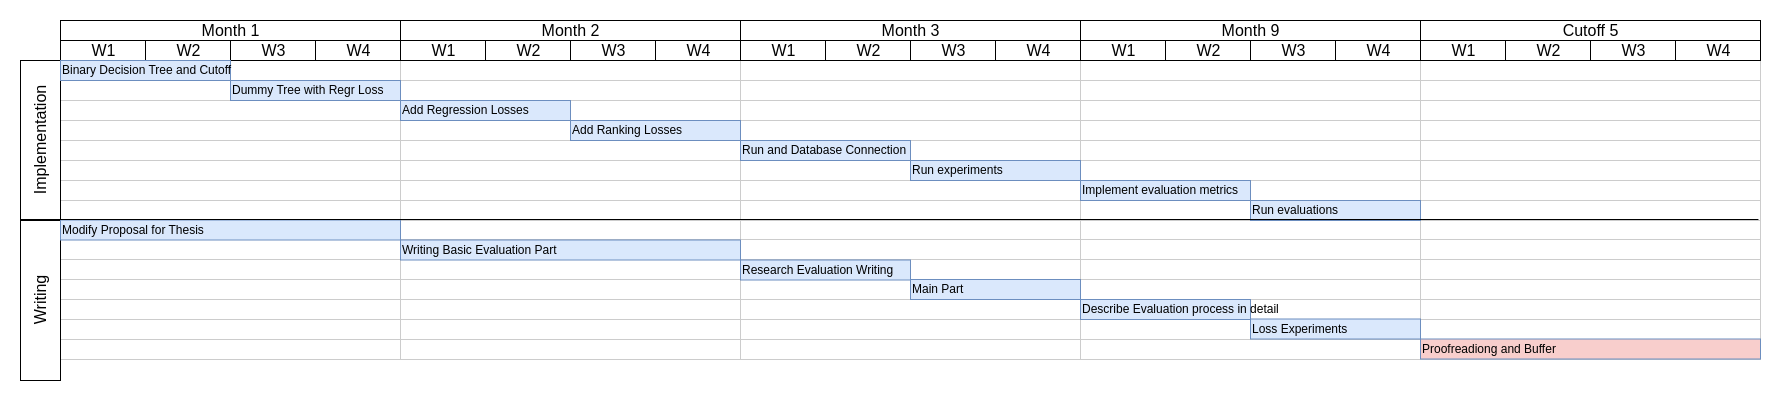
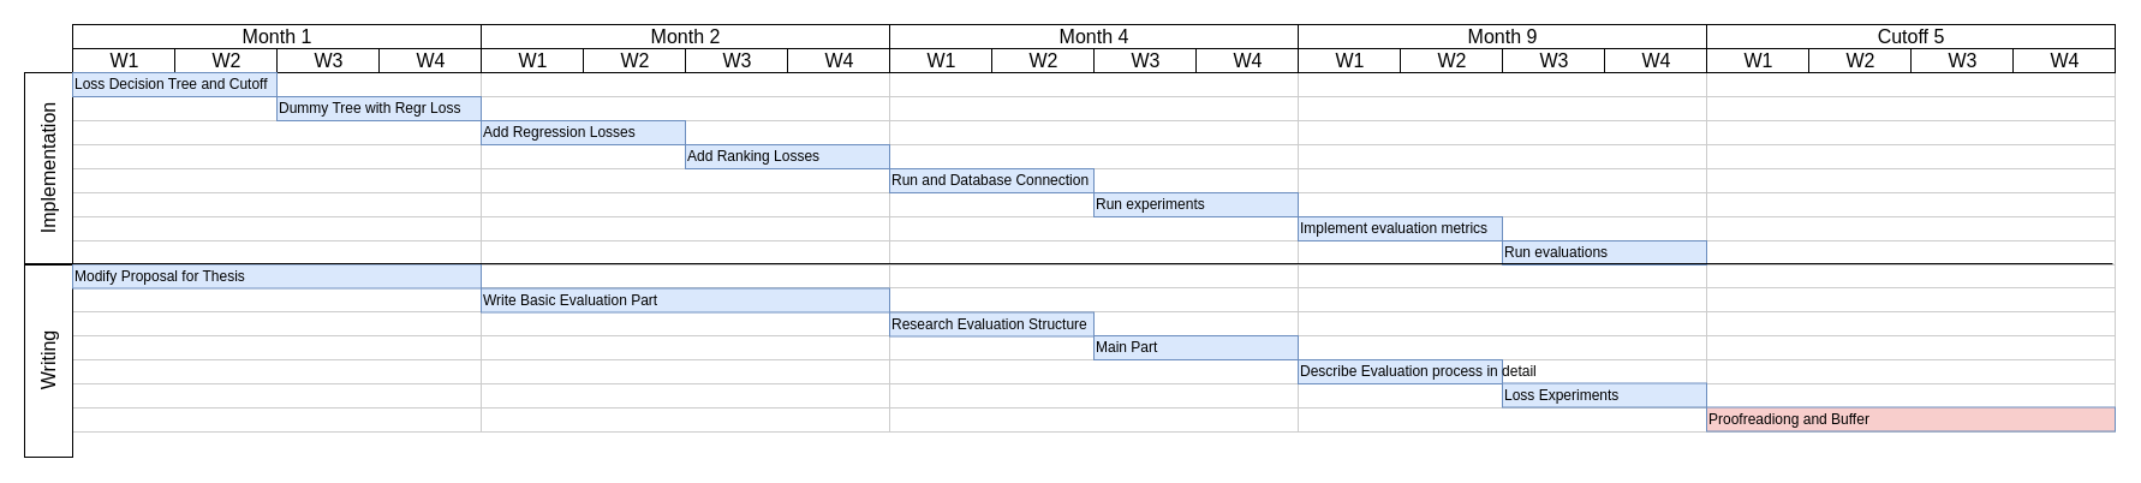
  <mxCell id="0" style=";html=1;" />
  <mxCell id="1" style=";html=1;" parent="0" />
  <mxCell id="2" value="Month 1" style="strokeWidth=1;fontStyle=0;html=1;fontSize=16;" vertex="1" parent="1"><mxGeometry x="60" y="20" width="340.0" height="20" as="geometry" /></mxCell>
  <mxCell id="3" value="" style="align=left;strokeColor=#CCCCCC;html=1;" vertex="1" parent="1"><mxGeometry x="60" y="60" width="340.0" height="20" as="geometry" /></mxCell>
  <mxCell id="4" value="" style="align=left;strokeColor=#CCCCCC;html=1;" vertex="1" parent="1"><mxGeometry x="60" y="80" width="340.0" height="20" as="geometry" /></mxCell>
  <mxCell id="5" value="" style="align=left;strokeColor=#CCCCCC;html=1;" vertex="1" parent="1"><mxGeometry x="60" y="100" width="340.0" height="20" as="geometry" /></mxCell>
  <mxCell id="6" value="" style="align=left;strokeColor=#CCCCCC;html=1;" vertex="1" parent="1"><mxGeometry x="60" y="120" width="340.0" height="20" as="geometry" /></mxCell>
  <mxCell id="7" value="" style="align=left;strokeColor=#CCCCCC;html=1;" vertex="1" parent="1"><mxGeometry x="60" y="140" width="340.0" height="20" as="geometry" /></mxCell>
  <mxCell id="8" value="" style="align=left;strokeColor=#CCCCCC;html=1;" vertex="1" parent="1"><mxGeometry x="60" y="160" width="340.0" height="20" as="geometry" /></mxCell>
  <mxCell id="9" value="" style="align=left;strokeColor=#CCCCCC;html=1;" vertex="1" parent="1"><mxGeometry x="60" y="180" width="340.0" height="20" as="geometry" /></mxCell>
  <mxCell id="10" value="" style="align=left;strokeColor=#CCCCCC;html=1;" vertex="1" parent="1"><mxGeometry x="60" y="200" width="340.0" height="20" as="geometry" /></mxCell>
  <mxCell id="11" value="" style="align=left;strokeColor=#CCCCCC;html=1;" vertex="1" parent="1"><mxGeometry x="60" y="220" width="340.0" height="19" as="geometry" /></mxCell>
  <mxCell id="12" value="" style="align=left;strokeColor=#CCCCCC;html=1;" vertex="1" parent="1"><mxGeometry x="60" y="239" width="340.0" height="20" as="geometry" /></mxCell>
  <mxCell id="13" value="" style="align=left;strokeColor=#CCCCCC;html=1;" vertex="1" parent="1"><mxGeometry x="60" y="259" width="340.0" height="20" as="geometry" /></mxCell>
  <mxCell id="14" value="" style="align=left;strokeColor=#CCCCCC;html=1;" vertex="1" parent="1"><mxGeometry x="60" y="279" width="340.0" height="20" as="geometry" /></mxCell>
  <mxCell id="15" value="" style="align=left;strokeColor=#CCCCCC;html=1;" vertex="1" parent="1"><mxGeometry x="60" y="299" width="340.0" height="20" as="geometry" /></mxCell>
  <mxCell id="16" value="" style="align=left;strokeColor=#CCCCCC;html=1;" vertex="1" parent="1"><mxGeometry x="60" y="319" width="340.0" height="20" as="geometry" /></mxCell>
  <mxCell id="17" value="" style="align=left;strokeColor=#CCCCCC;html=1;" vertex="1" parent="1"><mxGeometry x="60" y="339" width="340.0" height="20" as="geometry" /></mxCell>
  <mxCell id="18" value="W1" style="strokeWidth=1;fontStyle=0;html=1;fontSize=16;" vertex="1" parent="1"><mxGeometry x="60" y="40" width="85.0" height="20" as="geometry" /></mxCell>
  <mxCell id="19" value="W2" style="strokeWidth=1;fontStyle=0;html=1;fontSize=16;" vertex="1" parent="1"><mxGeometry x="145" y="40" width="85.0" height="20" as="geometry" /></mxCell>
  <mxCell id="20" value="W3" style="strokeWidth=1;fontStyle=0;html=1;fontSize=16;" vertex="1" parent="1"><mxGeometry x="230" y="40" width="85.0" height="20" as="geometry" /></mxCell>
  <mxCell id="21" value="W4" style="strokeWidth=1;fontStyle=0;html=1;fontSize=16;" vertex="1" parent="1"><mxGeometry x="315" y="40" width="85.0" height="20" as="geometry" /></mxCell>
  <mxCell id="22" value="Month 2" style="strokeWidth=1;fontStyle=0;html=1;fontSize=16;" vertex="1" parent="1"><mxGeometry x="400" y="20" width="340.0" height="20" as="geometry" /></mxCell>
  <mxCell id="23" value="" style="align=left;strokeColor=#CCCCCC;html=1;" vertex="1" parent="1"><mxGeometry x="400" y="60" width="340.0" height="20" as="geometry" /></mxCell>
  <mxCell id="24" value="" style="align=left;strokeColor=#CCCCCC;html=1;" vertex="1" parent="1"><mxGeometry x="400" y="80" width="340.0" height="20" as="geometry" /></mxCell>
  <mxCell id="25" value="" style="align=left;strokeColor=#CCCCCC;html=1;" vertex="1" parent="1"><mxGeometry x="400" y="100" width="340.0" height="20" as="geometry" /></mxCell>
  <mxCell id="26" value="" style="align=left;strokeColor=#CCCCCC;html=1;" vertex="1" parent="1"><mxGeometry x="400" y="120" width="340.0" height="20" as="geometry" /></mxCell>
  <mxCell id="27" value="" style="align=left;strokeColor=#CCCCCC;html=1;" vertex="1" parent="1"><mxGeometry x="400" y="140" width="340.0" height="20" as="geometry" /></mxCell>
  <mxCell id="28" value="" style="align=left;strokeColor=#CCCCCC;html=1;" vertex="1" parent="1"><mxGeometry x="400" y="160" width="340.0" height="20" as="geometry" /></mxCell>
  <mxCell id="29" value="" style="align=left;strokeColor=#CCCCCC;html=1;" vertex="1" parent="1"><mxGeometry x="400" y="180" width="340.0" height="20" as="geometry" /></mxCell>
  <mxCell id="30" value="" style="align=left;strokeColor=#CCCCCC;html=1;" vertex="1" parent="1"><mxGeometry x="400" y="200" width="340.0" height="20" as="geometry" /></mxCell>
  <mxCell id="31" value="" style="align=left;strokeColor=#CCCCCC;html=1;" vertex="1" parent="1"><mxGeometry x="400" y="220" width="340.0" height="19" as="geometry" /></mxCell>
  <mxCell id="32" value="" style="align=left;strokeColor=#CCCCCC;html=1;" vertex="1" parent="1"><mxGeometry x="400" y="239" width="340.0" height="20" as="geometry" /></mxCell>
  <mxCell id="33" value="" style="align=left;strokeColor=#CCCCCC;html=1;" vertex="1" parent="1"><mxGeometry x="400" y="259" width="340.0" height="20" as="geometry" /></mxCell>
  <mxCell id="34" value="" style="align=left;strokeColor=#CCCCCC;html=1;" vertex="1" parent="1"><mxGeometry x="400" y="279" width="340.0" height="20" as="geometry" /></mxCell>
  <mxCell id="35" value="" style="align=left;strokeColor=#CCCCCC;html=1;" vertex="1" parent="1"><mxGeometry x="400" y="299" width="340.0" height="20" as="geometry" /></mxCell>
  <mxCell id="36" value="" style="align=left;strokeColor=#CCCCCC;html=1;" vertex="1" parent="1"><mxGeometry x="400" y="319" width="340.0" height="20" as="geometry" /></mxCell>
  <mxCell id="37" value="" style="align=left;strokeColor=#CCCCCC;html=1;" vertex="1" parent="1"><mxGeometry x="400" y="339" width="340.0" height="20" as="geometry" /></mxCell>
  <mxCell id="38" value="W1" style="strokeWidth=1;fontStyle=0;html=1;fontSize=16;" vertex="1" parent="1"><mxGeometry x="400" y="40" width="85.0" height="20" as="geometry" /></mxCell>
  <mxCell id="39" value="W2" style="strokeWidth=1;fontStyle=0;html=1;fontSize=16;" vertex="1" parent="1"><mxGeometry x="485" y="40" width="85.0" height="20" as="geometry" /></mxCell>
  <mxCell id="40" value="W3" style="strokeWidth=1;fontStyle=0;html=1;fontSize=16;" vertex="1" parent="1"><mxGeometry x="570" y="40" width="85.0" height="20" as="geometry" /></mxCell>
  <mxCell id="41" value="W4" style="strokeWidth=1;fontStyle=0;html=1;fontSize=16;" vertex="1" parent="1"><mxGeometry x="655" y="40" width="85.0" height="20" as="geometry" /></mxCell>
- <mxCell id="42" value="Month 3" style="strokeWidth=1;fontStyle=0;html=1;fontSize=16;" vertex="1" parent="1"><mxGeometry x="740" y="20" width="340.0" height="20" as="geometry" /></mxCell>
+ <mxCell id="42" value="Month 4" style="strokeWidth=1;fontStyle=0;html=1;fontSize=16;" vertex="1" parent="1"><mxGeometry x="740" y="20" width="340.0" height="20" as="geometry" /></mxCell>
  <mxCell id="43" value="" style="align=left;strokeColor=#CCCCCC;html=1;" vertex="1" parent="1"><mxGeometry x="740" y="60" width="340.0" height="20" as="geometry" /></mxCell>
  <mxCell id="44" value="" style="align=left;strokeColor=#CCCCCC;html=1;" vertex="1" parent="1"><mxGeometry x="740" y="80" width="340.0" height="20" as="geometry" /></mxCell>
  <mxCell id="45" value="" style="align=left;strokeColor=#CCCCCC;html=1;" vertex="1" parent="1"><mxGeometry x="740" y="100" width="340.0" height="20" as="geometry" /></mxCell>
  <mxCell id="46" value="" style="align=left;strokeColor=#CCCCCC;html=1;" vertex="1" parent="1"><mxGeometry x="740" y="120" width="340.0" height="20" as="geometry" /></mxCell>
  <mxCell id="47" value="" style="align=left;strokeColor=#CCCCCC;html=1;" vertex="1" parent="1"><mxGeometry x="740" y="140" width="340.0" height="20" as="geometry" /></mxCell>
  <mxCell id="48" value="" style="align=left;strokeColor=#CCCCCC;html=1;" vertex="1" parent="1"><mxGeometry x="740" y="160" width="340.0" height="20" as="geometry" /></mxCell>
  <mxCell id="49" value="" style="align=left;strokeColor=#CCCCCC;html=1;" vertex="1" parent="1"><mxGeometry x="740" y="180" width="340.0" height="20" as="geometry" /></mxCell>
  <mxCell id="50" value="" style="align=left;strokeColor=#CCCCCC;html=1;" vertex="1" parent="1"><mxGeometry x="740" y="200" width="340.0" height="20" as="geometry" /></mxCell>
  <mxCell id="51" value="" style="align=left;strokeColor=#CCCCCC;html=1;" vertex="1" parent="1"><mxGeometry x="740" y="220" width="340.0" height="19" as="geometry" /></mxCell>
  <mxCell id="52" value="" style="align=left;strokeColor=#CCCCCC;html=1;" vertex="1" parent="1"><mxGeometry x="740" y="239" width="340.0" height="20" as="geometry" /></mxCell>
  <mxCell id="53" value="" style="align=left;strokeColor=#CCCCCC;html=1;" vertex="1" parent="1"><mxGeometry x="740" y="259" width="340.0" height="20" as="geometry" /></mxCell>
  <mxCell id="54" value="" style="align=left;strokeColor=#CCCCCC;html=1;" vertex="1" parent="1"><mxGeometry x="740" y="279" width="340.0" height="20" as="geometry" /></mxCell>
  <mxCell id="55" value="" style="align=left;strokeColor=#CCCCCC;html=1;" vertex="1" parent="1"><mxGeometry x="740" y="299" width="340.0" height="20" as="geometry" /></mxCell>
  <mxCell id="56" value="" style="align=left;strokeColor=#CCCCCC;html=1;" vertex="1" parent="1"><mxGeometry x="740" y="319" width="340.0" height="20" as="geometry" /></mxCell>
  <mxCell id="57" value="" style="align=left;strokeColor=#CCCCCC;html=1;" vertex="1" parent="1"><mxGeometry x="740" y="339" width="340.0" height="20" as="geometry" /></mxCell>
  <mxCell id="58" value="W1" style="strokeWidth=1;fontStyle=0;html=1;fontSize=16;" vertex="1" parent="1"><mxGeometry x="740" y="40" width="85.0" height="20" as="geometry" /></mxCell>
  <mxCell id="59" value="W2" style="strokeWidth=1;fontStyle=0;html=1;fontSize=16;" vertex="1" parent="1"><mxGeometry x="825" y="40" width="85.0" height="20" as="geometry" /></mxCell>
  <mxCell id="60" value="W3" style="strokeWidth=1;fontStyle=0;html=1;fontSize=16;" vertex="1" parent="1"><mxGeometry x="910" y="40" width="85.0" height="20" as="geometry" /></mxCell>
  <mxCell id="61" value="W4" style="strokeWidth=1;fontStyle=0;html=1;fontSize=16;" vertex="1" parent="1"><mxGeometry x="995" y="40" width="85.0" height="20" as="geometry" /></mxCell>
  <mxCell id="62" value="Month 9" style="strokeWidth=1;fontStyle=0;html=1;fontSize=16;" parent="1" vertex="1"><mxGeometry x="1080" y="20" width="340.0" height="20" as="geometry" /></mxCell>
  <mxCell id="63" value="" style="align=left;strokeColor=#CCCCCC;html=1;" parent="1" vertex="1"><mxGeometry x="1080" y="60" width="340.0" height="20" as="geometry" /></mxCell>
  <mxCell id="64" value="" style="align=left;strokeColor=#CCCCCC;html=1;" parent="1" vertex="1"><mxGeometry x="1080" y="80" width="340.0" height="20" as="geometry" /></mxCell>
  <mxCell id="65" value="" style="align=left;strokeColor=#CCCCCC;html=1;" parent="1" vertex="1"><mxGeometry x="1080" y="100" width="340.0" height="20" as="geometry" /></mxCell>
  <mxCell id="66" value="" style="align=left;strokeColor=#CCCCCC;html=1;" parent="1" vertex="1"><mxGeometry x="1080" y="120" width="340.0" height="20" as="geometry" /></mxCell>
  <mxCell id="67" value="" style="align=left;strokeColor=#CCCCCC;html=1;" parent="1" vertex="1"><mxGeometry x="1080" y="140" width="340.0" height="20" as="geometry" /></mxCell>
  <mxCell id="68" value="" style="align=left;strokeColor=#CCCCCC;html=1;" parent="1" vertex="1"><mxGeometry x="1080" y="160" width="340.0" height="20" as="geometry" /></mxCell>
  <mxCell id="69" value="" style="align=left;strokeColor=#CCCCCC;html=1;" parent="1" vertex="1"><mxGeometry x="1080" y="180" width="340.0" height="20" as="geometry" /></mxCell>
  <mxCell id="70" value="" style="align=left;strokeColor=#CCCCCC;html=1;" parent="1" vertex="1"><mxGeometry x="1080" y="200" width="340.0" height="20" as="geometry" /></mxCell>
  <mxCell id="71" value="" style="align=left;strokeColor=#CCCCCC;html=1;" parent="1" vertex="1"><mxGeometry x="1080" y="220" width="340.0" height="19" as="geometry" /></mxCell>
  <mxCell id="72" value="" style="align=left;strokeColor=#CCCCCC;html=1;" parent="1" vertex="1"><mxGeometry x="1080" y="239" width="340.0" height="20" as="geometry" /></mxCell>
  <mxCell id="73" value="" style="align=left;strokeColor=#CCCCCC;html=1;" parent="1" vertex="1"><mxGeometry x="1080" y="259" width="340.0" height="20" as="geometry" /></mxCell>
  <mxCell id="74" value="" style="align=left;strokeColor=#CCCCCC;html=1;" parent="1" vertex="1"><mxGeometry x="1080" y="279" width="340.0" height="20" as="geometry" /></mxCell>
  <mxCell id="75" value="" style="align=left;strokeColor=#CCCCCC;html=1;" parent="1" vertex="1"><mxGeometry x="1080" y="299" width="340.0" height="20" as="geometry" /></mxCell>
  <mxCell id="76" value="" style="align=left;strokeColor=#CCCCCC;html=1;" parent="1" vertex="1"><mxGeometry x="1080" y="319" width="340.0" height="20" as="geometry" /></mxCell>
  <mxCell id="77" value="" style="align=left;strokeColor=#CCCCCC;html=1;" parent="1" vertex="1"><mxGeometry x="1080" y="339" width="340.0" height="20" as="geometry" /></mxCell>
  <mxCell id="78" value="W1" style="strokeWidth=1;fontStyle=0;html=1;fontSize=16;" parent="1" vertex="1"><mxGeometry x="1080" y="40" width="85.0" height="20" as="geometry" /></mxCell>
  <mxCell id="79" value="W2" style="strokeWidth=1;fontStyle=0;html=1;fontSize=16;" parent="1" vertex="1"><mxGeometry x="1165" y="40" width="85.0" height="20" as="geometry" /></mxCell>
  <mxCell id="80" value="W3" style="strokeWidth=1;fontStyle=0;html=1;fontSize=16;" parent="1" vertex="1"><mxGeometry x="1250" y="40" width="85.0" height="20" as="geometry" /></mxCell>
  <mxCell id="81" value="W4" style="strokeWidth=1;fontStyle=0;html=1;fontSize=16;" parent="1" vertex="1"><mxGeometry x="1335" y="40" width="85.0" height="20" as="geometry" /></mxCell>
  <mxCell id="82" value="Cutoff 5" style="strokeWidth=1;fontStyle=0;html=1;fontSize=16;" vertex="1" parent="1"><mxGeometry x="1420" y="20" width="340.0" height="20" as="geometry" /></mxCell>
  <mxCell id="83" value="" style="align=left;strokeColor=#CCCCCC;html=1;" vertex="1" parent="1"><mxGeometry x="1420" y="60" width="340.0" height="20" as="geometry" /></mxCell>
  <mxCell id="84" value="" style="align=left;strokeColor=#CCCCCC;html=1;" vertex="1" parent="1"><mxGeometry x="1420" y="80" width="340.0" height="20" as="geometry" /></mxCell>
  <mxCell id="85" value="" style="align=left;strokeColor=#CCCCCC;html=1;" vertex="1" parent="1"><mxGeometry x="1420" y="100" width="340.0" height="20" as="geometry" /></mxCell>
  <mxCell id="86" value="" style="align=left;strokeColor=#CCCCCC;html=1;" vertex="1" parent="1"><mxGeometry x="1420" y="120" width="340.0" height="20" as="geometry" /></mxCell>
  <mxCell id="87" value="" style="align=left;strokeColor=#CCCCCC;html=1;" vertex="1" parent="1"><mxGeometry x="1420" y="140" width="340.0" height="20" as="geometry" /></mxCell>
  <mxCell id="88" value="" style="align=left;strokeColor=#CCCCCC;html=1;" vertex="1" parent="1"><mxGeometry x="1420" y="160" width="340.0" height="20" as="geometry" /></mxCell>
  <mxCell id="89" value="" style="align=left;strokeColor=#CCCCCC;html=1;" vertex="1" parent="1"><mxGeometry x="1420" y="180" width="340.0" height="20" as="geometry" /></mxCell>
  <mxCell id="90" value="" style="align=left;strokeColor=#CCCCCC;html=1;" vertex="1" parent="1"><mxGeometry x="1420" y="200" width="340.0" height="20" as="geometry" /></mxCell>
  <mxCell id="91" value="" style="align=left;strokeColor=#CCCCCC;html=1;" vertex="1" parent="1"><mxGeometry x="1420" y="220" width="340.0" height="19" as="geometry" /></mxCell>
  <mxCell id="92" value="" style="align=left;strokeColor=#CCCCCC;html=1;" vertex="1" parent="1"><mxGeometry x="1420" y="239" width="340.0" height="20" as="geometry" /></mxCell>
  <mxCell id="93" value="" style="align=left;strokeColor=#CCCCCC;html=1;" vertex="1" parent="1"><mxGeometry x="1420" y="259" width="340.0" height="20" as="geometry" /></mxCell>
  <mxCell id="94" value="" style="align=left;strokeColor=#CCCCCC;html=1;" vertex="1" parent="1"><mxGeometry x="1420" y="279" width="340.0" height="20" as="geometry" /></mxCell>
  <mxCell id="95" value="" style="align=left;strokeColor=#CCCCCC;html=1;" vertex="1" parent="1"><mxGeometry x="1420" y="299" width="340.0" height="20" as="geometry" /></mxCell>
  <mxCell id="96" value="" style="align=left;strokeColor=#CCCCCC;html=1;" vertex="1" parent="1"><mxGeometry x="1420" y="319" width="340.0" height="20" as="geometry" /></mxCell>
  <mxCell id="97" value="" style="align=left;strokeColor=#CCCCCC;html=1;" vertex="1" parent="1"><mxGeometry x="1420" y="339" width="340.0" height="20" as="geometry" /></mxCell>
  <mxCell id="98" value="W1" style="strokeWidth=1;fontStyle=0;html=1;fontSize=16;" vertex="1" parent="1"><mxGeometry x="1420" y="40" width="85.0" height="20" as="geometry" /></mxCell>
  <mxCell id="99" value="W2" style="strokeWidth=1;fontStyle=0;html=1;fontSize=16;" vertex="1" parent="1"><mxGeometry x="1505" y="40" width="85.0" height="20" as="geometry" /></mxCell>
  <mxCell id="100" value="W3" style="strokeWidth=1;fontStyle=0;html=1;fontSize=16;" vertex="1" parent="1"><mxGeometry x="1590" y="40" width="85.0" height="20" as="geometry" /></mxCell>
  <mxCell id="101" value="W4" style="strokeWidth=1;fontStyle=0;html=1;fontSize=16;" vertex="1" parent="1"><mxGeometry x="1675" y="40" width="85.0" height="20" as="geometry" /></mxCell>
  <mxCell id="102" value="Implementation" style="strokeWidth=1;fontStyle=0;html=1;verticalAlign=middle;horizontal=0;fontSize=16;" vertex="1" parent="1"><mxGeometry y="60" width="40" height="160" as="geometry" x="20" /></mxCell>
  <mxCell id="103" value="Writing" style="strokeWidth=1;fontStyle=0;html=1;horizontal=0;fontSize=16;" vertex="1" parent="1"><mxGeometry y="220" width="40" height="160" as="geometry" x="20" /></mxCell>
- <mxCell id="104" value="Binary Decision Tree and Cutoff" style="align=left;strokeColor=#6c8ebf;html=1;fillColor=#dae8fc;" parent="1" vertex="1"><mxGeometry x="60" y="60" width="170" height="20" as="geometry" /></mxCell>
+ <mxCell id="104" value="Loss Decision Tree and Cutoff" style="align=left;strokeColor=#6c8ebf;html=1;fillColor=#dae8fc;" parent="1" vertex="1"><mxGeometry x="60" y="60" width="170" height="20" as="geometry" /></mxCell>
  <mxCell id="105" value="Dummy Tree with Regr Loss" style="align=left;strokeColor=#6c8ebf;html=1;fillColor=#dae8fc;" vertex="1" parent="1"><mxGeometry x="230" y="80" width="170" height="20" as="geometry" /></mxCell>
  <mxCell id="106" value="Add Regression Losses" style="align=left;strokeColor=#6c8ebf;html=1;fillColor=#dae8fc;" vertex="1" parent="1"><mxGeometry x="400" y="100" width="170" height="20" as="geometry" /></mxCell>
  <mxCell id="107" value="Add Ranking Losses" style="align=left;strokeColor=#6c8ebf;html=1;fillColor=#dae8fc;" vertex="1" parent="1"><mxGeometry x="570" y="120" width="170" height="20" as="geometry" /></mxCell>
  <mxCell id="108" value="Run and Database Connection" style="align=left;strokeColor=#6c8ebf;html=1;fillColor=#dae8fc;" vertex="1" parent="1"><mxGeometry x="740" y="140" width="170" height="20" as="geometry" /></mxCell>
  <mxCell id="109" value="Run experiments" style="align=left;strokeColor=#6c8ebf;html=1;fillColor=#dae8fc;" vertex="1" parent="1"><mxGeometry x="910" y="160" width="170" height="20" as="geometry" /></mxCell>
  <mxCell id="110" value="Modify Proposal for Thesis" style="align=left;strokeColor=#6c8ebf;html=1;fillColor=#dae8fc;" vertex="1" parent="1"><mxGeometry x="60" y="219.5" width="340" height="20" as="geometry" /></mxCell>
- <mxCell id="111" value="Writing Basic Evaluation Part" style="align=left;strokeColor=#6c8ebf;html=1;fillColor=#dae8fc;" vertex="1" parent="1"><mxGeometry x="400" y="239.5" width="340" height="20" as="geometry" /></mxCell>
+ <mxCell id="111" value="Write Basic Evaluation Part" style="align=left;strokeColor=#6c8ebf;html=1;fillColor=#dae8fc;" vertex="1" parent="1"><mxGeometry x="400" y="239.5" width="340" height="20" as="geometry" /></mxCell>
  <mxCell id="112" value="Implement evaluation metrics" style="align=left;strokeColor=#6c8ebf;html=1;fillColor=#dae8fc;" vertex="1" parent="1"><mxGeometry x="1080" y="180" width="170" height="20" as="geometry" /></mxCell>
  <mxCell id="113" value="Run evaluations" style="align=left;strokeColor=#6c8ebf;html=1;fillColor=#dae8fc;" vertex="1" parent="1"><mxGeometry x="1250" y="200" width="170" height="20" as="geometry" /></mxCell>
  <mxCell id="114" value="" style="endArrow=none;html=1;rounded=0;entryX=0.994;entryY=0.95;entryDx=0;entryDy=0;entryPerimeter=0;" edge="1" parent="1" target="90"><mxGeometry width="50" height="50" relative="1" as="geometry"><mxPoint y="219" as="sourcePoint" x="20" /><mxPoint x="880" y="110" as="targetPoint" /></mxGeometry></mxCell>
- <mxCell id="115" value="Research Evaluation Writing" style="align=left;strokeColor=#6c8ebf;html=1;fillColor=#dae8fc;" vertex="1" parent="1"><mxGeometry x="740" y="259.5" width="170" height="20" as="geometry" /></mxCell>
+ <mxCell id="115" value="Research Evaluation Structure" style="align=left;strokeColor=#6c8ebf;html=1;fillColor=#dae8fc;" vertex="1" parent="1"><mxGeometry x="740" y="259.5" width="170" height="20" as="geometry" /></mxCell>
  <mxCell id="116" value="Describe Evaluation process in detail" style="align=left;strokeColor=#6c8ebf;html=1;fillColor=#dae8fc;" vertex="1" parent="1"><mxGeometry x="1080" y="299" width="170" height="20" as="geometry" /></mxCell>
  <mxCell id="117" value="Proofreadiong and Buffer" style="align=left;strokeColor=#6c8ebf;html=1;fillColor=#f8cecc;" vertex="1" parent="1"><mxGeometry x="1420" y="338.5" width="340" height="20" as="geometry" /></mxCell>
  <mxCell id="118" value="Loss Experiments" style="align=left;strokeColor=#6c8ebf;html=1;fillColor=#dae8fc;" vertex="1" parent="1"><mxGeometry x="1250" y="318.5" width="170" height="20" as="geometry" /></mxCell>
  <mxCell id="119" value="Main Part" style="align=left;strokeColor=#6c8ebf;html=1;fillColor=#dae8fc;" vertex="1" parent="1"><mxGeometry x="910" y="279" width="170" height="20" as="geometry" /></mxCell>
